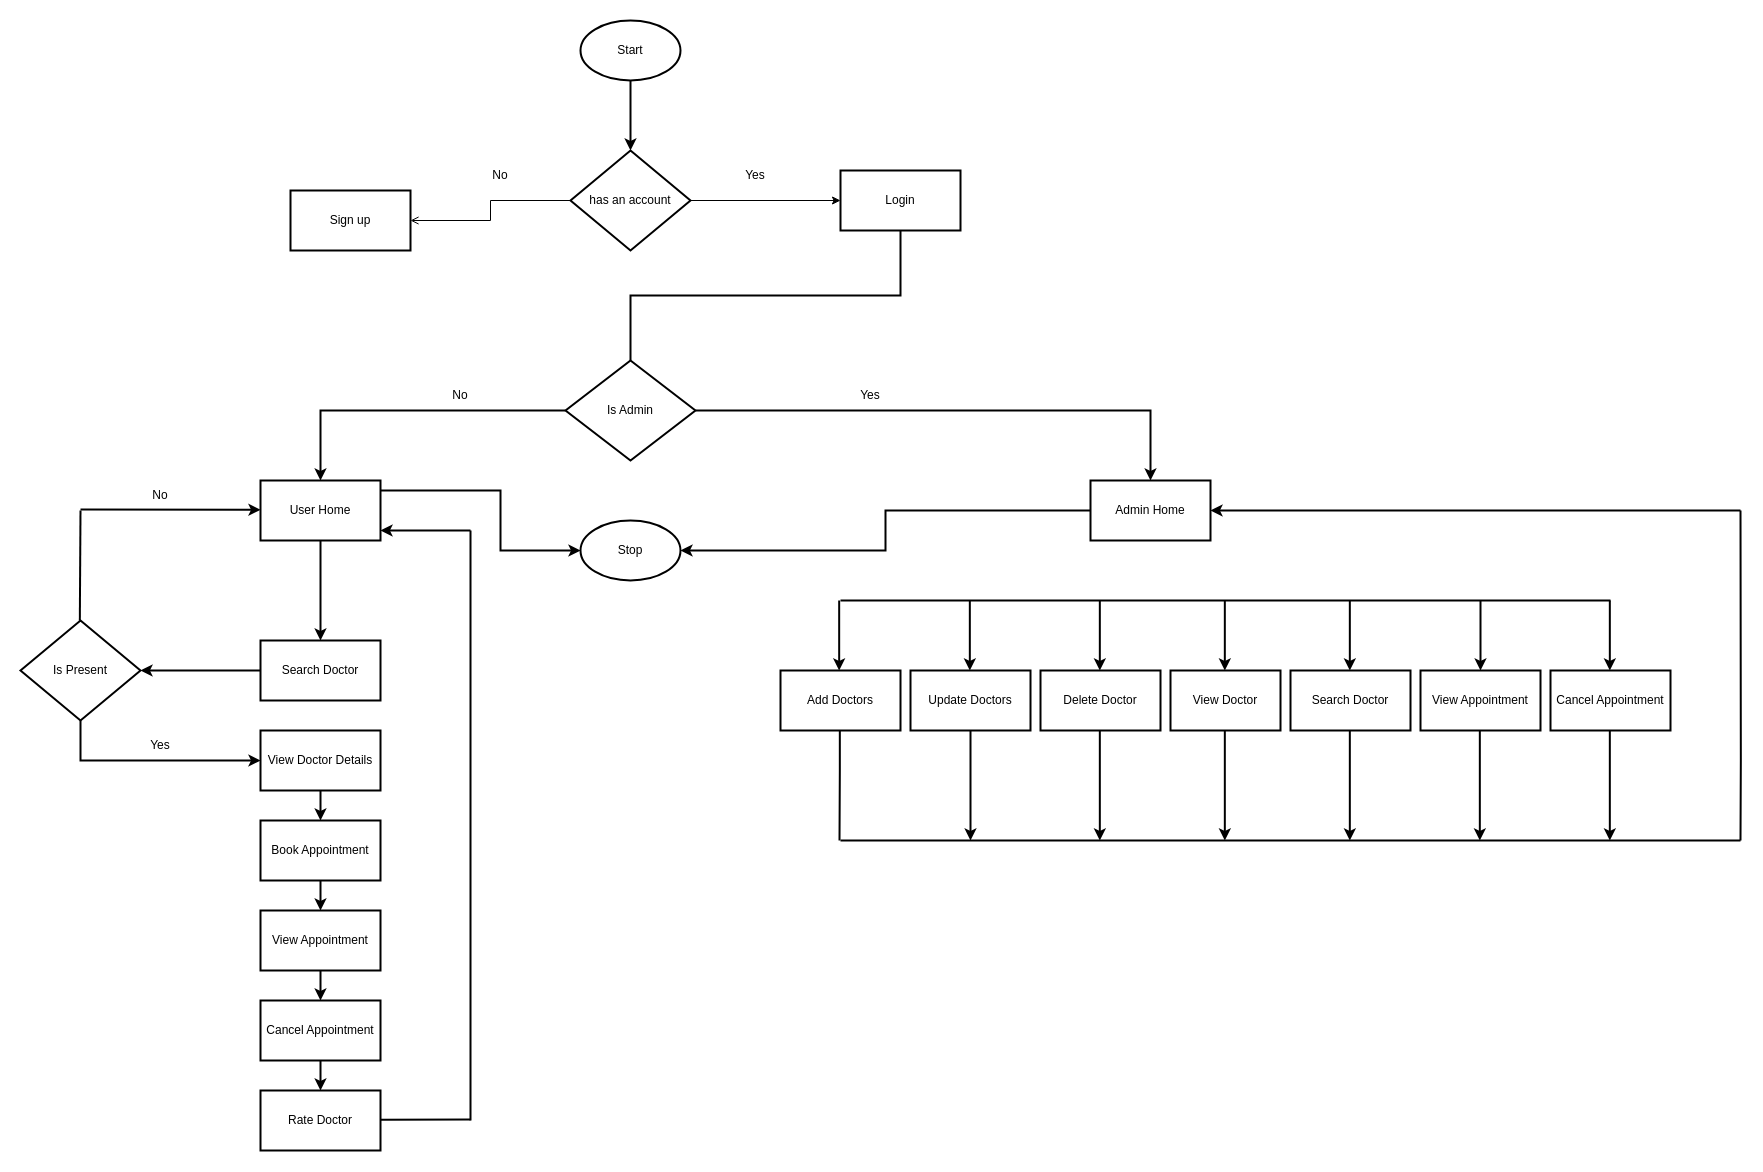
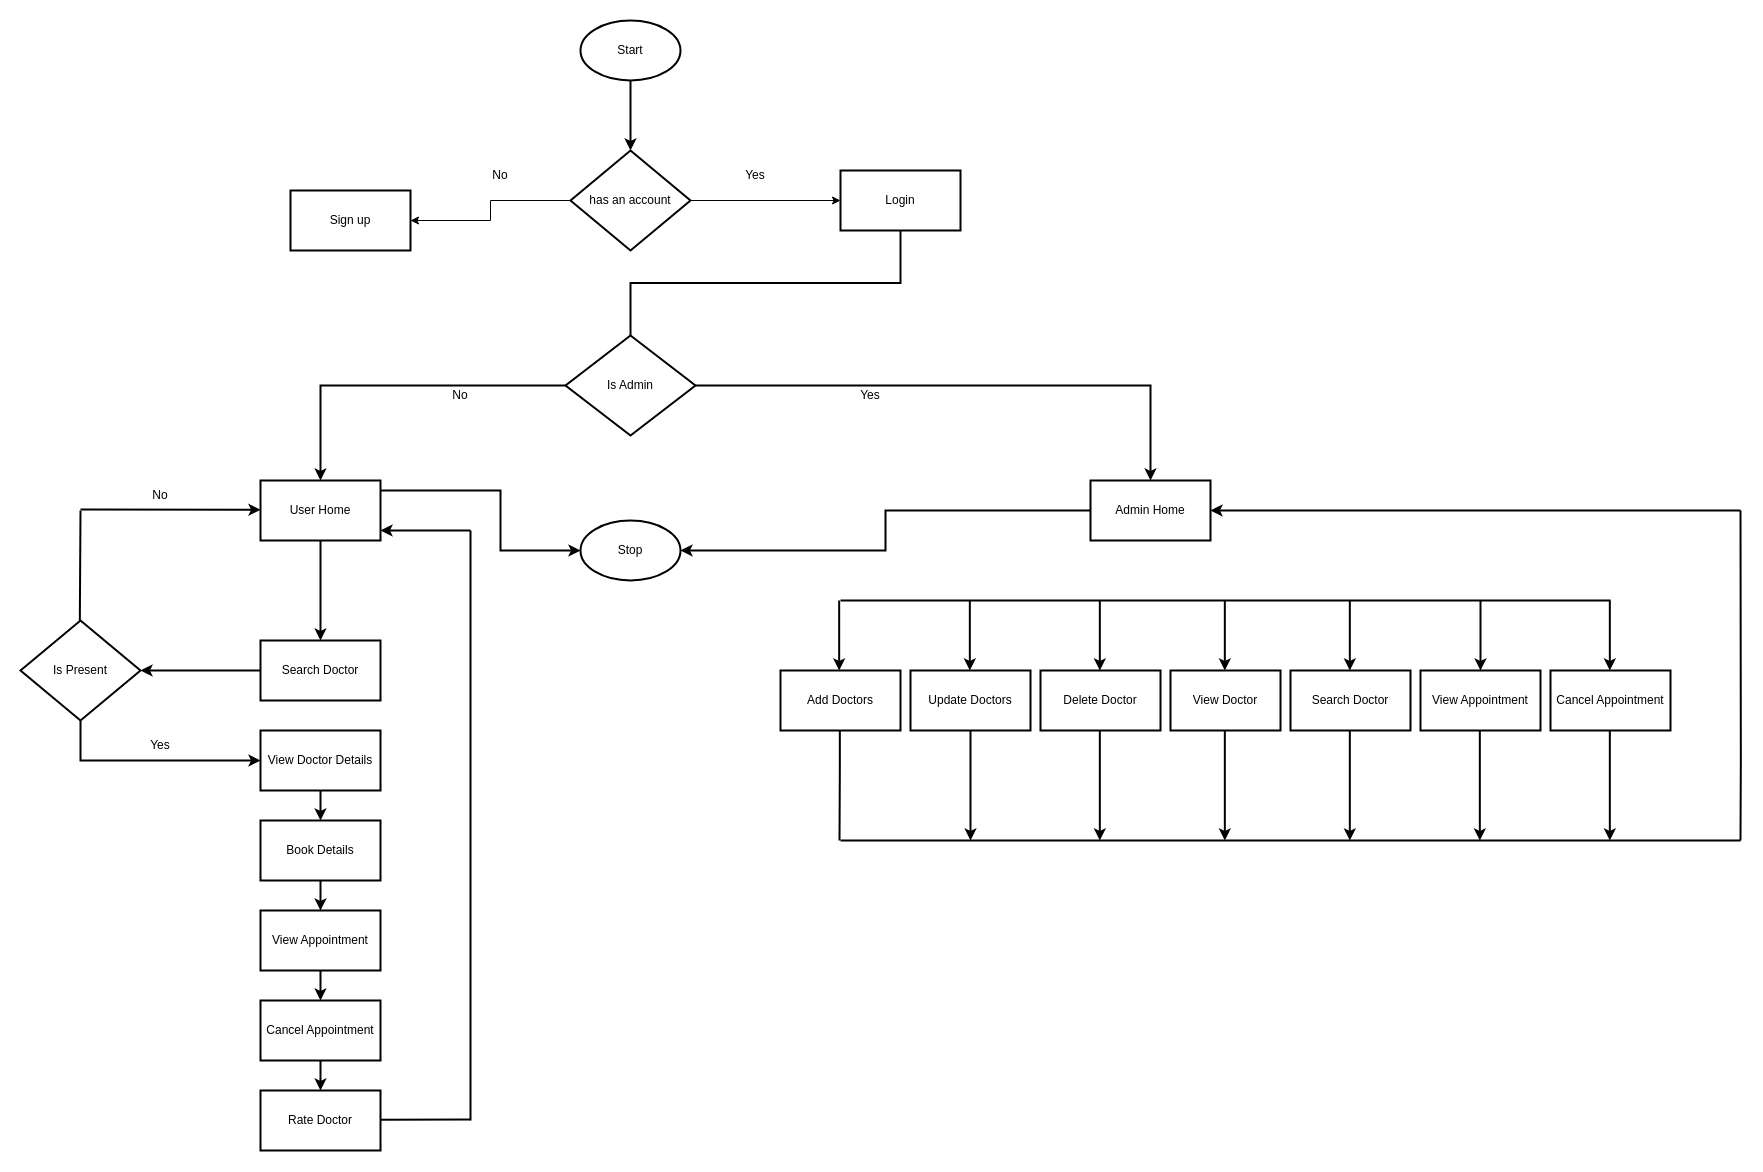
  <mxCell id="0" />
  <mxCell id="1" parent="0" />
  <mxCell id="2" value="Start" style="strokeWidth=2;html=1;shape=mxgraph.flowchart.start_1;whiteSpace=wrap;" parent="1" vertex="1"><mxGeometry x="580" y="20" width="100" height="60" as="geometry" /></mxCell>
- <mxCell id="3" value="" style="edgeStyle=orthogonalEdgeStyle;rounded=0;orthogonalLoop=1;jettySize=auto;html=1;endArrow=open;" parent="1" source="5" target="6" edge="1"><mxGeometry relative="1" as="geometry" /></mxCell>
+ <mxCell id="3" value="" style="edgeStyle=orthogonalEdgeStyle;rounded=0;orthogonalLoop=1;jettySize=auto;html=1;" parent="1" source="5" target="6" edge="1"><mxGeometry relative="1" as="geometry" /></mxCell>
  <mxCell id="4" style="edgeStyle=orthogonalEdgeStyle;rounded=0;orthogonalLoop=1;jettySize=auto;html=1;entryX=0;entryY=0.5;entryDx=0;entryDy=0;" parent="1" source="5" target="8" edge="1"><mxGeometry relative="1" as="geometry"><mxPoint x="810" y="200" as="targetPoint" /></mxGeometry></mxCell>
  <mxCell id="5" value="has an account" style="strokeWidth=2;html=1;shape=mxgraph.flowchart.decision;whiteSpace=wrap;" parent="1" vertex="1"><mxGeometry x="570" y="150" width="120" height="100" as="geometry" /></mxCell>
  <mxCell id="6" value="Sign up" style="rounded=0;whiteSpace=wrap;html=1;strokeWidth=2;" parent="1" vertex="1"><mxGeometry x="290" y="190" width="120" height="60" as="geometry" /></mxCell>
  <mxCell id="7" style="edgeStyle=orthogonalEdgeStyle;rounded=0;orthogonalLoop=1;jettySize=auto;html=1;exitX=0.5;exitY=1;exitDx=0;exitDy=0;entryX=0.5;entryY=0;entryDx=0;entryDy=0;entryPerimeter=0;strokeWidth=2;endArrow=none;" parent="1" source="8" target="11" edge="1"><mxGeometry relative="1" as="geometry" /></mxCell>
  <mxCell id="8" value="Login" style="rounded=0;whiteSpace=wrap;html=1;strokeWidth=2;" parent="1" vertex="1"><mxGeometry x="840" y="170" width="120" height="60" as="geometry" /></mxCell>
  <mxCell id="9" style="edgeStyle=orthogonalEdgeStyle;rounded=0;orthogonalLoop=1;jettySize=auto;html=1;entryX=0.5;entryY=0;entryDx=0;entryDy=0;strokeWidth=2;" parent="1" source="11" target="13" edge="1"><mxGeometry relative="1" as="geometry" /></mxCell>
  <mxCell id="10" style="edgeStyle=orthogonalEdgeStyle;rounded=0;orthogonalLoop=1;jettySize=auto;html=1;exitX=0;exitY=0.5;exitDx=0;exitDy=0;exitPerimeter=0;entryX=0.5;entryY=0;entryDx=0;entryDy=0;strokeWidth=2;" parent="1" source="11" target="16" edge="1"><mxGeometry relative="1" as="geometry" /></mxCell>
- <mxCell id="11" value="Is Admin" style="strokeWidth=2;html=1;shape=mxgraph.flowchart.decision;whiteSpace=wrap;" parent="1" vertex="1"><mxGeometry x="565" y="360" width="130" height="100" as="geometry" /></mxCell>
+ <mxCell id="11" value="Is Admin" style="strokeWidth=2;html=1;shape=mxgraph.flowchart.decision;whiteSpace=wrap;" parent="1" vertex="1"><mxGeometry x="565" y="335" width="130" height="100" as="geometry" /></mxCell>
  <mxCell id="12" style="edgeStyle=orthogonalEdgeStyle;rounded=0;orthogonalLoop=1;jettySize=auto;html=1;entryX=1;entryY=0.5;entryDx=0;entryDy=0;entryPerimeter=0;strokeWidth=2;" parent="1" source="13" target="64" edge="1"><mxGeometry relative="1" as="geometry" /></mxCell>
  <mxCell id="13" value="Admin Home" style="rounded=0;whiteSpace=wrap;html=1;strokeWidth=2;" parent="1" vertex="1"><mxGeometry x="1090" y="480" width="120" height="60" as="geometry" /></mxCell>
  <mxCell id="14" style="edgeStyle=orthogonalEdgeStyle;rounded=0;orthogonalLoop=1;jettySize=auto;html=1;entryX=0.5;entryY=0;entryDx=0;entryDy=0;strokeWidth=2;" parent="1" source="16" target="28" edge="1"><mxGeometry relative="1" as="geometry" /></mxCell>
  <mxCell id="15" style="edgeStyle=orthogonalEdgeStyle;rounded=0;orthogonalLoop=1;jettySize=auto;html=1;entryX=0;entryY=0.5;entryDx=0;entryDy=0;entryPerimeter=0;strokeWidth=2;" parent="1" source="16" target="64" edge="1"><mxGeometry relative="1" as="geometry"><Array as="points"><mxPoint x="500" y="490" /><mxPoint x="500" y="550" /></Array></mxGeometry></mxCell>
  <mxCell id="16" value="User Home" style="rounded=0;whiteSpace=wrap;html=1;strokeWidth=2;" parent="1" vertex="1"><mxGeometry x="260" y="480" width="120" height="60" as="geometry" /></mxCell>
  <mxCell id="17" value="Cancel Appointment" style="rounded=0;whiteSpace=wrap;html=1;strokeWidth=2;" parent="1" vertex="1"><mxGeometry x="1550" y="670" width="120" height="60" as="geometry" /></mxCell>
  <mxCell id="18" value="View Appointment" style="rounded=0;whiteSpace=wrap;html=1;strokeWidth=2;" parent="1" vertex="1"><mxGeometry x="1420" y="670" width="120" height="60" as="geometry" /></mxCell>
  <mxCell id="19" value="Search Doctor" style="rounded=0;whiteSpace=wrap;html=1;strokeWidth=2;" parent="1" vertex="1"><mxGeometry x="1290" y="670" width="120" height="60" as="geometry" /></mxCell>
  <mxCell id="20" value="View Doctor" style="rounded=0;whiteSpace=wrap;html=1;strokeWidth=2;" parent="1" vertex="1"><mxGeometry x="1170" y="670" width="110" height="60" as="geometry" /></mxCell>
  <mxCell id="21" value="Delete Doctor" style="rounded=0;whiteSpace=wrap;html=1;strokeWidth=2;" parent="1" vertex="1"><mxGeometry x="1040" y="670" width="120" height="60" as="geometry" /></mxCell>
  <mxCell id="22" value="Update Doctors" style="rounded=0;whiteSpace=wrap;html=1;strokeWidth=2;" parent="1" vertex="1"><mxGeometry x="910" y="670" width="120" height="60" as="geometry" /></mxCell>
  <mxCell id="23" value="Add Doctors" style="rounded=0;whiteSpace=wrap;html=1;strokeWidth=2;" parent="1" vertex="1"><mxGeometry x="780" y="670" width="120" height="60" as="geometry" /></mxCell>
  <mxCell id="24" value="Rate Doctor" style="rounded=0;whiteSpace=wrap;html=1;strokeWidth=2;" parent="1" vertex="1"><mxGeometry x="260" y="1090" width="120" height="60" as="geometry" /></mxCell>
  <mxCell id="25" style="edgeStyle=orthogonalEdgeStyle;rounded=0;orthogonalLoop=1;jettySize=auto;html=1;strokeWidth=2;" parent="1" source="26" target="24" edge="1"><mxGeometry relative="1" as="geometry" /></mxCell>
  <mxCell id="26" value="Cancel Appointment" style="rounded=0;whiteSpace=wrap;html=1;strokeWidth=2;" parent="1" vertex="1"><mxGeometry x="260" y="1000" width="120" height="60" as="geometry" /></mxCell>
  <mxCell id="27" style="edgeStyle=orthogonalEdgeStyle;rounded=0;orthogonalLoop=1;jettySize=auto;html=1;entryX=1;entryY=0.5;entryDx=0;entryDy=0;entryPerimeter=0;strokeWidth=2;" parent="1" source="28" target="36" edge="1"><mxGeometry relative="1" as="geometry" /></mxCell>
  <mxCell id="28" value="Search Doctor" style="rounded=0;whiteSpace=wrap;html=1;strokeWidth=2;" parent="1" vertex="1"><mxGeometry x="260" y="640" width="120" height="60" as="geometry" /></mxCell>
  <mxCell id="29" style="edgeStyle=orthogonalEdgeStyle;rounded=0;orthogonalLoop=1;jettySize=auto;html=1;entryX=0.5;entryY=0;entryDx=0;entryDy=0;strokeWidth=2;" parent="1" source="30" target="32" edge="1"><mxGeometry relative="1" as="geometry" /></mxCell>
  <mxCell id="30" value="View Doctor Details" style="rounded=0;whiteSpace=wrap;html=1;strokeWidth=2;" parent="1" vertex="1"><mxGeometry x="260" y="730" width="120" height="60" as="geometry" /></mxCell>
  <mxCell id="31" style="edgeStyle=orthogonalEdgeStyle;rounded=0;orthogonalLoop=1;jettySize=auto;html=1;exitX=0.5;exitY=1;exitDx=0;exitDy=0;entryX=0.5;entryY=0;entryDx=0;entryDy=0;strokeWidth=2;" parent="1" source="32" target="34" edge="1"><mxGeometry relative="1" as="geometry" /></mxCell>
- <mxCell id="32" value="Book Appointment" style="rounded=0;whiteSpace=wrap;html=1;strokeWidth=2;" parent="1" vertex="1"><mxGeometry x="260" y="820" width="120" height="60" as="geometry" /></mxCell>
+ <mxCell id="32" value="Book Details" style="rounded=0;whiteSpace=wrap;html=1;strokeWidth=2;" parent="1" vertex="1"><mxGeometry x="260" y="820" width="120" height="60" as="geometry" /></mxCell>
  <mxCell id="33" style="edgeStyle=orthogonalEdgeStyle;rounded=0;orthogonalLoop=1;jettySize=auto;html=1;entryX=0.5;entryY=0;entryDx=0;entryDy=0;strokeWidth=2;" parent="1" source="34" target="26" edge="1"><mxGeometry relative="1" as="geometry" /></mxCell>
  <mxCell id="34" value="View Appointment" style="rounded=0;whiteSpace=wrap;html=1;strokeWidth=2;" parent="1" vertex="1"><mxGeometry x="260" y="910" width="120" height="60" as="geometry" /></mxCell>
  <mxCell id="35" style="edgeStyle=orthogonalEdgeStyle;rounded=0;orthogonalLoop=1;jettySize=auto;html=1;exitX=0.5;exitY=1;exitDx=0;exitDy=0;exitPerimeter=0;entryX=0;entryY=0.5;entryDx=0;entryDy=0;strokeWidth=2;" parent="1" source="36" target="30" edge="1"><mxGeometry relative="1" as="geometry" /></mxCell>
  <mxCell id="36" value="Is Present" style="strokeWidth=2;html=1;shape=mxgraph.flowchart.decision;whiteSpace=wrap;" parent="1" vertex="1"><mxGeometry x="20" y="620" width="120" height="100" as="geometry" /></mxCell>
  <mxCell id="37" value="" style="endArrow=classic;html=1;rounded=0;exitX=0.5;exitY=1;exitDx=0;exitDy=0;exitPerimeter=0;entryX=0.5;entryY=0;entryDx=0;entryDy=0;entryPerimeter=0;strokeWidth=2;" parent="1" source="2" target="5" edge="1"><mxGeometry width="50" height="50" relative="1" as="geometry"><mxPoint x="560" y="240" as="sourcePoint" /><mxPoint x="610" y="190" as="targetPoint" /></mxGeometry></mxCell>
  <mxCell id="38" value="No" style="text;html=1;strokeColor=none;fillColor=none;align=center;verticalAlign=middle;whiteSpace=wrap;rounded=0;" parent="1" vertex="1"><mxGeometry x="470" y="160" width="60" height="30" as="geometry" /></mxCell>
  <mxCell id="39" value="Yes" style="text;html=1;strokeColor=none;fillColor=none;align=center;verticalAlign=middle;whiteSpace=wrap;rounded=0;rotation=0;" parent="1" vertex="1"><mxGeometry x="725" y="160" width="60" height="30" as="geometry" /></mxCell>
  <mxCell id="40" value="No" style="text;html=1;strokeColor=none;fillColor=none;align=center;verticalAlign=middle;whiteSpace=wrap;rounded=0;" parent="1" vertex="1"><mxGeometry x="430" y="380" width="60" height="30" as="geometry" /></mxCell>
  <mxCell id="41" value="Yes" style="text;html=1;strokeColor=none;fillColor=none;align=center;verticalAlign=middle;whiteSpace=wrap;rounded=0;rotation=0;" parent="1" vertex="1"><mxGeometry x="840" y="380" width="60" height="30" as="geometry" /></mxCell>
  <mxCell id="42" value="" style="endArrow=none;html=1;rounded=0;strokeWidth=2;" parent="1" edge="1"><mxGeometry width="50" height="50" relative="1" as="geometry"><mxPoint x="840" y="600" as="sourcePoint" /><mxPoint x="1610" y="600" as="targetPoint" /></mxGeometry></mxCell>
  <mxCell id="43" value="" style="endArrow=classic;html=1;rounded=0;strokeWidth=2;" parent="1" edge="1"><mxGeometry width="50" height="50" relative="1" as="geometry"><mxPoint x="838.67" y="600" as="sourcePoint" /><mxPoint x="838.67" y="670" as="targetPoint" /></mxGeometry></mxCell>
  <mxCell id="44" value="" style="endArrow=classic;html=1;rounded=0;strokeWidth=2;" parent="1" edge="1"><mxGeometry width="50" height="50" relative="1" as="geometry"><mxPoint x="969.33" y="600" as="sourcePoint" /><mxPoint x="969.33" y="670" as="targetPoint" /></mxGeometry></mxCell>
  <mxCell id="45" value="" style="endArrow=classic;html=1;rounded=0;strokeWidth=2;" parent="1" edge="1"><mxGeometry width="50" height="50" relative="1" as="geometry"><mxPoint x="1099.33" y="600" as="sourcePoint" /><mxPoint x="1099.33" y="670" as="targetPoint" /></mxGeometry></mxCell>
  <mxCell id="46" value="" style="endArrow=classic;html=1;rounded=0;strokeWidth=2;" parent="1" edge="1"><mxGeometry width="50" height="50" relative="1" as="geometry"><mxPoint x="1224.33" y="600" as="sourcePoint" /><mxPoint x="1224.33" y="670" as="targetPoint" /></mxGeometry></mxCell>
  <mxCell id="47" value="" style="endArrow=classic;html=1;rounded=0;strokeWidth=2;" parent="1" edge="1"><mxGeometry width="50" height="50" relative="1" as="geometry"><mxPoint x="1349.33" y="600" as="sourcePoint" /><mxPoint x="1349.33" y="670" as="targetPoint" /></mxGeometry></mxCell>
  <mxCell id="48" value="" style="endArrow=classic;html=1;rounded=0;strokeWidth=2;" parent="1" edge="1"><mxGeometry width="50" height="50" relative="1" as="geometry"><mxPoint x="1480" y="600" as="sourcePoint" /><mxPoint x="1480" y="670" as="targetPoint" /></mxGeometry></mxCell>
  <mxCell id="49" value="" style="endArrow=classic;html=1;rounded=0;strokeWidth=2;" parent="1" edge="1"><mxGeometry width="50" height="50" relative="1" as="geometry"><mxPoint x="1609.33" y="600" as="sourcePoint" /><mxPoint x="1609.33" y="670" as="targetPoint" /></mxGeometry></mxCell>
  <mxCell id="50" value="" style="endArrow=none;html=1;rounded=0;strokeWidth=2;" parent="1" edge="1"><mxGeometry width="50" height="50" relative="1" as="geometry"><mxPoint x="839.33" y="730" as="sourcePoint" /><mxPoint x="839" y="840" as="targetPoint" /><Array as="points"><mxPoint x="839.33" y="770" /></Array></mxGeometry></mxCell>
  <mxCell id="51" value="" style="endArrow=none;html=1;rounded=0;strokeWidth=2;" parent="1" edge="1"><mxGeometry width="50" height="50" relative="1" as="geometry"><mxPoint x="840" y="840" as="sourcePoint" /><mxPoint x="1740" y="840" as="targetPoint" /></mxGeometry></mxCell>
  <mxCell id="52" value="" style="endArrow=classic;html=1;rounded=0;strokeWidth=2;" parent="1" edge="1"><mxGeometry width="50" height="50" relative="1" as="geometry"><mxPoint x="1740" y="510" as="sourcePoint" /><mxPoint x="1210" y="510" as="targetPoint" /></mxGeometry></mxCell>
  <mxCell id="53" value="" style="endArrow=none;html=1;rounded=0;strokeWidth=2;" parent="1" edge="1"><mxGeometry width="50" height="50" relative="1" as="geometry"><mxPoint x="1740" y="510" as="sourcePoint" /><mxPoint x="1740" y="840" as="targetPoint" /><Array as="points"><mxPoint x="1740.33" y="760" /></Array></mxGeometry></mxCell>
  <mxCell id="54" value="" style="endArrow=classic;html=1;rounded=0;strokeWidth=2;exitX=0.5;exitY=1;exitDx=0;exitDy=0;" parent="1" source="22" edge="1"><mxGeometry width="50" height="50" relative="1" as="geometry"><mxPoint x="969.33" y="740" as="sourcePoint" /><mxPoint x="970" y="840" as="targetPoint" /></mxGeometry></mxCell>
  <mxCell id="55" value="" style="endArrow=classic;html=1;rounded=0;strokeWidth=2;exitX=0.5;exitY=1;exitDx=0;exitDy=0;" parent="1" edge="1"><mxGeometry width="50" height="50" relative="1" as="geometry"><mxPoint x="1099.33" y="730" as="sourcePoint" /><mxPoint x="1099.33" y="840" as="targetPoint" /></mxGeometry></mxCell>
  <mxCell id="56" value="" style="endArrow=classic;html=1;rounded=0;strokeWidth=2;exitX=0.5;exitY=1;exitDx=0;exitDy=0;" parent="1" edge="1"><mxGeometry width="50" height="50" relative="1" as="geometry"><mxPoint x="1224.33" y="730" as="sourcePoint" /><mxPoint x="1224.33" y="840" as="targetPoint" /></mxGeometry></mxCell>
  <mxCell id="57" value="" style="endArrow=classic;html=1;rounded=0;strokeWidth=2;exitX=0.5;exitY=1;exitDx=0;exitDy=0;" parent="1" edge="1"><mxGeometry width="50" height="50" relative="1" as="geometry"><mxPoint x="1349.33" y="730" as="sourcePoint" /><mxPoint x="1349.33" y="840" as="targetPoint" /></mxGeometry></mxCell>
  <mxCell id="58" value="" style="endArrow=classic;html=1;rounded=0;strokeWidth=2;exitX=0.5;exitY=1;exitDx=0;exitDy=0;" parent="1" edge="1"><mxGeometry width="50" height="50" relative="1" as="geometry"><mxPoint x="1479.33" y="730" as="sourcePoint" /><mxPoint x="1479.33" y="840" as="targetPoint" /></mxGeometry></mxCell>
  <mxCell id="59" value="" style="endArrow=classic;html=1;rounded=0;strokeWidth=2;exitX=0.5;exitY=1;exitDx=0;exitDy=0;" parent="1" edge="1"><mxGeometry width="50" height="50" relative="1" as="geometry"><mxPoint x="1609.33" y="730" as="sourcePoint" /><mxPoint x="1609.33" y="840" as="targetPoint" /></mxGeometry></mxCell>
  <mxCell id="60" value="" style="endArrow=none;html=1;rounded=0;strokeWidth=2;" parent="1" edge="1"><mxGeometry width="50" height="50" relative="1" as="geometry"><mxPoint x="79.33" y="620" as="sourcePoint" /><mxPoint x="80" y="510" as="targetPoint" /></mxGeometry></mxCell>
  <mxCell id="61" value="" style="endArrow=classic;html=1;rounded=0;strokeWidth=2;" parent="1" edge="1"><mxGeometry width="50" height="50" relative="1" as="geometry"><mxPoint x="80" y="509" as="sourcePoint" /><mxPoint x="260" y="509.33" as="targetPoint" /></mxGeometry></mxCell>
  <mxCell id="62" value="No" style="text;html=1;strokeColor=none;fillColor=none;align=center;verticalAlign=middle;whiteSpace=wrap;rounded=0;" parent="1" vertex="1"><mxGeometry x="130" y="480" width="60" height="30" as="geometry" /></mxCell>
  <mxCell id="63" value="Yes" style="text;html=1;strokeColor=none;fillColor=none;align=center;verticalAlign=middle;whiteSpace=wrap;rounded=0;rotation=0;" parent="1" vertex="1"><mxGeometry x="130" y="730" width="60" height="30" as="geometry" /></mxCell>
  <mxCell id="64" value="Stop" style="strokeWidth=2;html=1;shape=mxgraph.flowchart.start_1;whiteSpace=wrap;" parent="1" vertex="1"><mxGeometry x="580" y="520" width="100" height="60" as="geometry" /></mxCell>
  <mxCell id="65" value="" style="endArrow=classic;html=1;rounded=0;strokeWidth=2;" parent="1" edge="1"><mxGeometry width="50" height="50" relative="1" as="geometry"><mxPoint x="470" y="530" as="sourcePoint" /><mxPoint x="380" y="530" as="targetPoint" /></mxGeometry></mxCell>
  <mxCell id="66" value="" style="endArrow=none;html=1;rounded=0;strokeWidth=2;" parent="1" edge="1"><mxGeometry width="50" height="50" relative="1" as="geometry"><mxPoint x="470" y="1120" as="sourcePoint" /><mxPoint x="470" y="530" as="targetPoint" /></mxGeometry></mxCell>
  <mxCell id="67" value="" style="endArrow=none;html=1;rounded=0;strokeWidth=2;" parent="1" edge="1"><mxGeometry width="50" height="50" relative="1" as="geometry"><mxPoint x="380" y="1119.33" as="sourcePoint" /><mxPoint x="470" y="1119" as="targetPoint" /></mxGeometry></mxCell>
